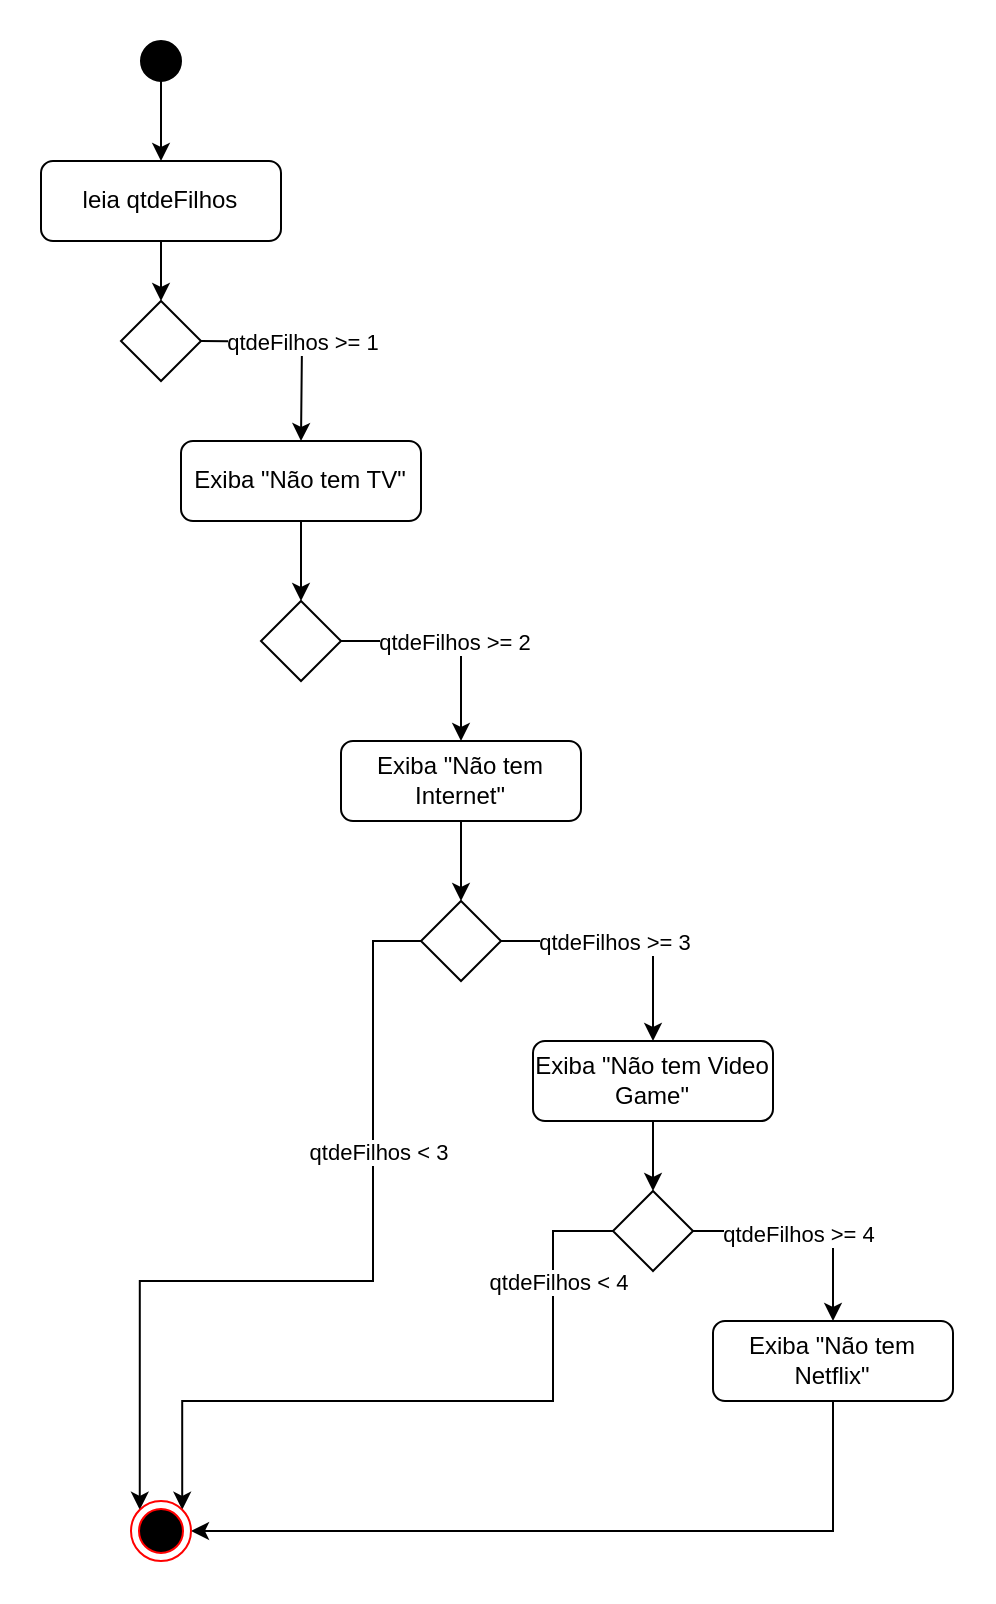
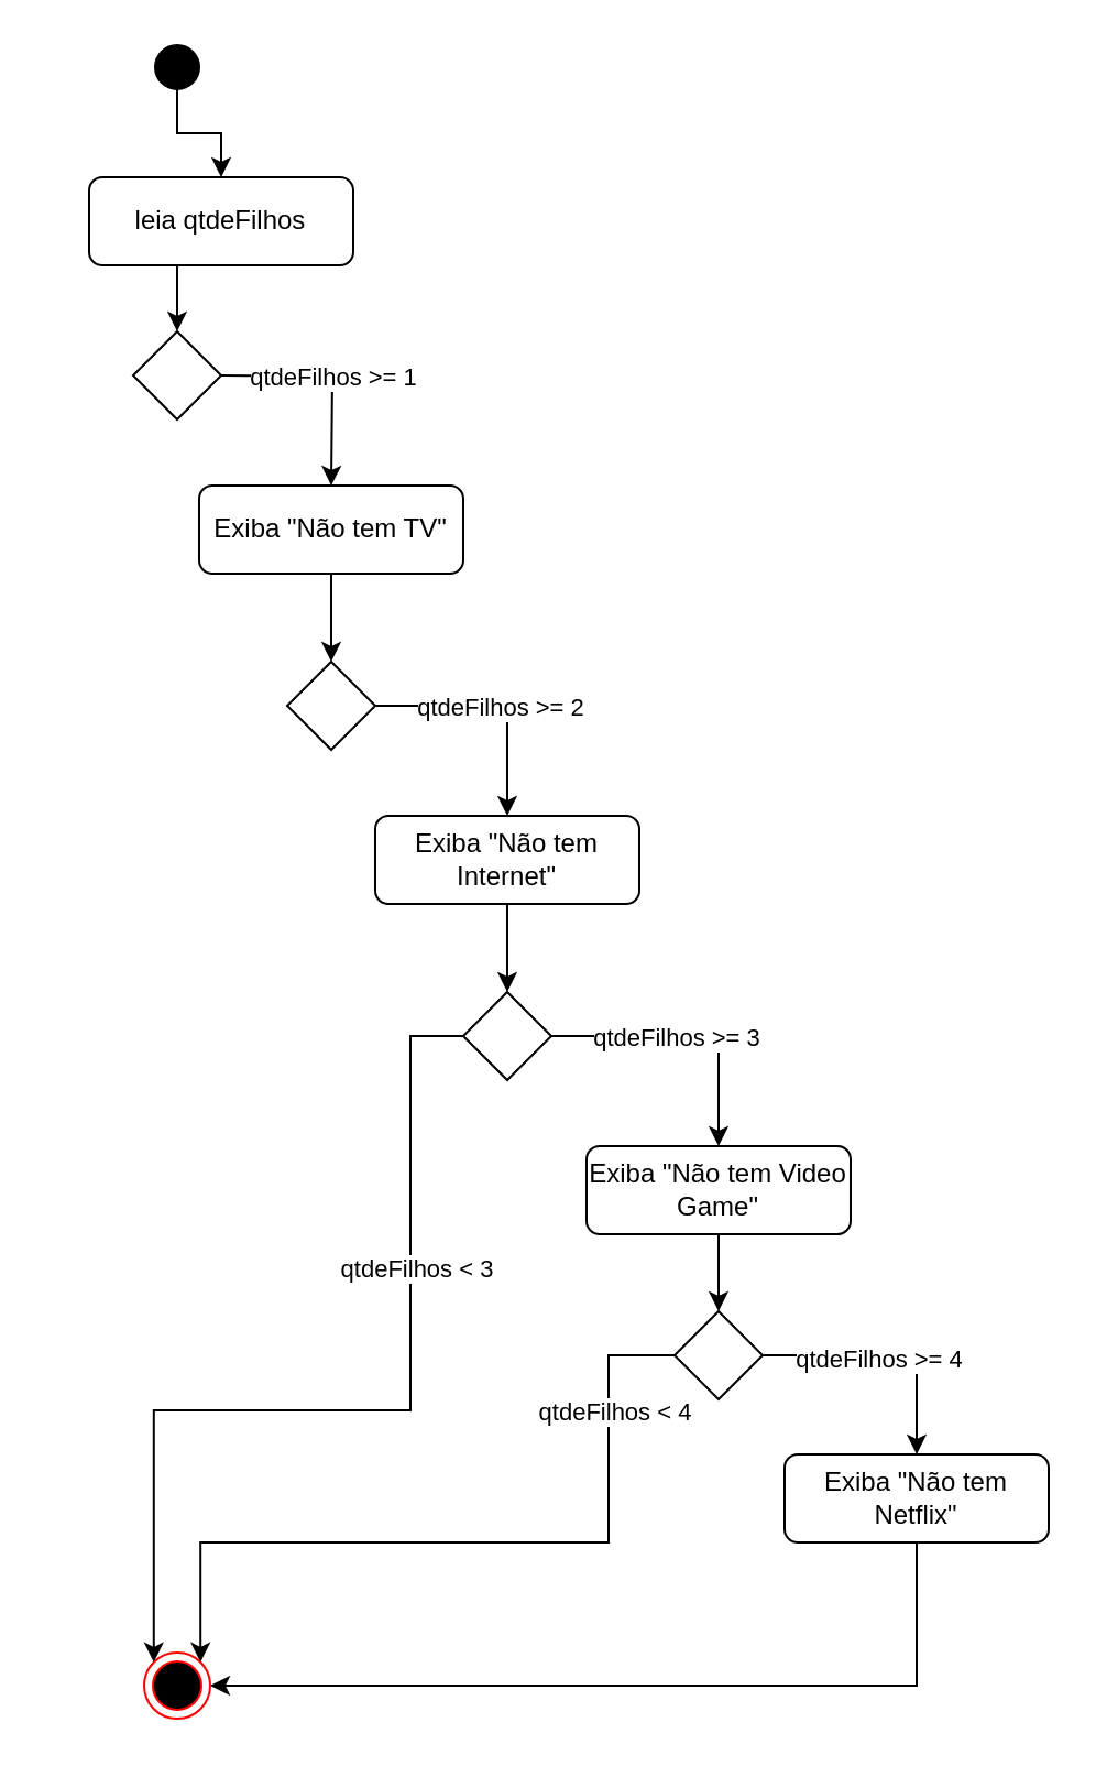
  <mxCell id="0" />
  <mxCell id="1" parent="0" />
  <mxCell id="2" style="edgeStyle=orthogonalEdgeStyle;rounded=0;orthogonalLoop=1;jettySize=auto;html=1;exitX=0.5;exitY=1;exitDx=0;exitDy=0;entryX=0.5;entryY=0;entryDx=0;entryDy=0;" edge="1" parent="1" source="3" target="5"><mxGeometry relative="1" as="geometry" /></mxCell>
  <mxCell id="3" value="" style="ellipse;whiteSpace=wrap;html=1;aspect=fixed;fillColor=#000000;" vertex="1" parent="1"><mxGeometry x="70" y="20" width="20" height="20" as="geometry" /></mxCell>
  <mxCell id="4" style="edgeStyle=orthogonalEdgeStyle;rounded=0;orthogonalLoop=1;jettySize=auto;html=1;exitX=0.5;exitY=1;exitDx=0;exitDy=0;entryX=0.5;entryY=0;entryDx=0;entryDy=0;" edge="1" parent="1" source="5" target="8"><mxGeometry relative="1" as="geometry" /></mxCell>
- <mxCell id="5" value="leia qtdeFilhos" style="rounded=1;whiteSpace=wrap;html=1;fillColor=none;" vertex="1" parent="1"><mxGeometry x="20" y="80" width="120" height="40" as="geometry" /></mxCell>
+ <mxCell id="5" value="leia qtdeFilhos" style="rounded=1;whiteSpace=wrap;html=1;fillColor=none;" vertex="1" parent="1"><mxGeometry x="40" y="80" width="120" height="40" as="geometry" /></mxCell>
  <mxCell id="6" style="edgeStyle=orthogonalEdgeStyle;rounded=0;orthogonalLoop=1;jettySize=auto;html=1;exitX=1;exitY=0.5;exitDx=0;exitDy=0;entryX=0.5;entryY=0;entryDx=0;entryDy=0;" edge="1" parent="1"><mxGeometry relative="1" as="geometry"><mxPoint x="100" y="170" as="sourcePoint" /><mxPoint x="150" y="220" as="targetPoint" /></mxGeometry></mxCell>
  <mxCell id="7" value="qtdeFilhos &amp;gt;= 1" style="edgeLabel;html=1;align=center;verticalAlign=middle;resizable=0;points=[];" vertex="1" connectable="0" parent="6"><mxGeometry y="-1" relative="1" as="geometry"><mxPoint x="1" y="-1" as="offset" /></mxGeometry></mxCell>
  <mxCell id="8" value="" style="rhombus;whiteSpace=wrap;html=1;fillColor=none;" vertex="1" parent="1"><mxGeometry x="60" y="150" width="40" height="40" as="geometry" /></mxCell>
  <mxCell id="9" style="edgeStyle=orthogonalEdgeStyle;rounded=0;orthogonalLoop=1;jettySize=auto;html=1;exitX=0.5;exitY=1;exitDx=0;exitDy=0;entryX=0.5;entryY=0;entryDx=0;entryDy=0;" edge="1" parent="1" source="10" target="13"><mxGeometry relative="1" as="geometry" /></mxCell>
  <mxCell id="10" value="Exiba &quot;Não tem TV&quot;" style="rounded=1;whiteSpace=wrap;html=1;fillColor=none;" vertex="1" parent="1"><mxGeometry x="90" y="220" width="120" height="40" as="geometry" /></mxCell>
  <mxCell id="11" style="edgeStyle=orthogonalEdgeStyle;rounded=0;orthogonalLoop=1;jettySize=auto;html=1;exitX=1;exitY=0.5;exitDx=0;exitDy=0;entryX=0.5;entryY=0;entryDx=0;entryDy=0;" edge="1" parent="1" source="13" target="15"><mxGeometry relative="1" as="geometry" /></mxCell>
  <mxCell id="12" value="qtdeFilhos &amp;gt;= 2" style="edgeLabel;html=1;align=center;verticalAlign=middle;resizable=0;points=[];" vertex="1" connectable="0" parent="11"><mxGeometry x="-0.302" y="-4" relative="1" as="geometry"><mxPoint x="18" y="-4" as="offset" /></mxGeometry></mxCell>
  <mxCell id="13" value="" style="rhombus;whiteSpace=wrap;html=1;fillColor=none;" vertex="1" parent="1"><mxGeometry x="130" y="300" width="40" height="40" as="geometry" /></mxCell>
  <mxCell id="14" style="edgeStyle=orthogonalEdgeStyle;rounded=0;orthogonalLoop=1;jettySize=auto;html=1;exitX=0.5;exitY=1;exitDx=0;exitDy=0;entryX=0.5;entryY=0;entryDx=0;entryDy=0;" edge="1" parent="1" source="15" target="20"><mxGeometry relative="1" as="geometry" /></mxCell>
  <mxCell id="15" value="Exiba &quot;Não tem Internet&quot;" style="rounded=1;whiteSpace=wrap;html=1;fillColor=none;" vertex="1" parent="1"><mxGeometry x="170" y="370" width="120" height="40" as="geometry" /></mxCell>
  <mxCell id="16" style="edgeStyle=orthogonalEdgeStyle;rounded=0;orthogonalLoop=1;jettySize=auto;html=1;exitX=1;exitY=0.5;exitDx=0;exitDy=0;entryX=0.5;entryY=0;entryDx=0;entryDy=0;" edge="1" parent="1" source="20" target="22"><mxGeometry relative="1" as="geometry" /></mxCell>
  <mxCell id="17" value="qtdeFilhos &amp;gt;= 3" style="edgeLabel;html=1;align=center;verticalAlign=middle;resizable=0;points=[];" vertex="1" connectable="0" parent="16"><mxGeometry x="-0.271" y="4" relative="1" as="geometry"><mxPoint x="10" y="4" as="offset" /></mxGeometry></mxCell>
  <mxCell id="18" style="edgeStyle=orthogonalEdgeStyle;rounded=0;orthogonalLoop=1;jettySize=auto;html=1;exitX=0;exitY=0.5;exitDx=0;exitDy=0;entryX=0;entryY=0;entryDx=0;entryDy=0;" edge="1" parent="1" source="20" target="30"><mxGeometry relative="1" as="geometry"><Array as="points"><mxPoint x="186" y="470" /><mxPoint x="186" y="640" /><mxPoint x="69" y="640" /></Array></mxGeometry></mxCell>
  <mxCell id="19" value="qtdeFilhos &amp;lt; 3" style="edgeLabel;html=1;align=center;verticalAlign=middle;resizable=0;points=[];" vertex="1" connectable="0" parent="18"><mxGeometry x="-0.393" y="2" relative="1" as="geometry"><mxPoint as="offset" /></mxGeometry></mxCell>
  <mxCell id="20" value="" style="rhombus;whiteSpace=wrap;html=1;fillColor=none;" vertex="1" parent="1"><mxGeometry x="210" y="450" width="40" height="40" as="geometry" /></mxCell>
  <mxCell id="21" style="edgeStyle=orthogonalEdgeStyle;rounded=0;orthogonalLoop=1;jettySize=auto;html=1;exitX=0.5;exitY=1;exitDx=0;exitDy=0;entryX=0.5;entryY=0;entryDx=0;entryDy=0;" edge="1" parent="1" source="22" target="27"><mxGeometry relative="1" as="geometry" /></mxCell>
  <mxCell id="22" value="Exiba &quot;Não tem Video Game&quot;" style="rounded=1;whiteSpace=wrap;html=1;fillColor=none;" vertex="1" parent="1"><mxGeometry x="266" y="520" width="120" height="40" as="geometry" /></mxCell>
  <mxCell id="23" style="edgeStyle=orthogonalEdgeStyle;rounded=0;orthogonalLoop=1;jettySize=auto;html=1;exitX=1;exitY=0.5;exitDx=0;exitDy=0;entryX=0.5;entryY=0;entryDx=0;entryDy=0;" edge="1" parent="1" source="27" target="29"><mxGeometry relative="1" as="geometry" /></mxCell>
  <mxCell id="24" value="qtdeFilhos &amp;gt;= 4" style="edgeLabel;html=1;align=center;verticalAlign=middle;resizable=0;points=[];" vertex="1" connectable="0" parent="23"><mxGeometry x="-0.096" y="-1" relative="1" as="geometry"><mxPoint as="offset" /></mxGeometry></mxCell>
  <mxCell id="25" style="edgeStyle=orthogonalEdgeStyle;rounded=0;orthogonalLoop=1;jettySize=auto;html=1;exitX=0;exitY=0.5;exitDx=0;exitDy=0;entryX=1;entryY=0;entryDx=0;entryDy=0;" edge="1" parent="1" source="27" target="30"><mxGeometry relative="1" as="geometry"><Array as="points"><mxPoint x="276" y="615" /><mxPoint x="276" y="700" /><mxPoint x="91" y="700" /></Array></mxGeometry></mxCell>
  <mxCell id="26" value="qtdeFilhos &amp;lt; 4" style="edgeLabel;html=1;align=center;verticalAlign=middle;resizable=0;points=[];" vertex="1" connectable="0" parent="25"><mxGeometry x="-0.69" y="2" relative="1" as="geometry"><mxPoint as="offset" /></mxGeometry></mxCell>
  <mxCell id="27" value="" style="rhombus;whiteSpace=wrap;html=1;fillColor=none;" vertex="1" parent="1"><mxGeometry x="306" y="595" width="40" height="40" as="geometry" /></mxCell>
  <mxCell id="28" style="edgeStyle=orthogonalEdgeStyle;rounded=0;orthogonalLoop=1;jettySize=auto;html=1;exitX=0.5;exitY=1;exitDx=0;exitDy=0;entryX=1;entryY=0.5;entryDx=0;entryDy=0;" edge="1" parent="1" source="29" target="30"><mxGeometry relative="1" as="geometry" /></mxCell>
  <mxCell id="29" value="Exiba &quot;Não tem Netflix&quot;" style="rounded=1;whiteSpace=wrap;html=1;fillColor=none;" vertex="1" parent="1"><mxGeometry x="356" y="660" width="120" height="40" as="geometry" /></mxCell>
  <mxCell id="30" value="" style="ellipse;html=1;shape=endState;fillColor=#000000;strokeColor=#ff0000;" vertex="1" parent="1"><mxGeometry x="65" y="750" width="30" height="30" as="geometry" /></mxCell>
